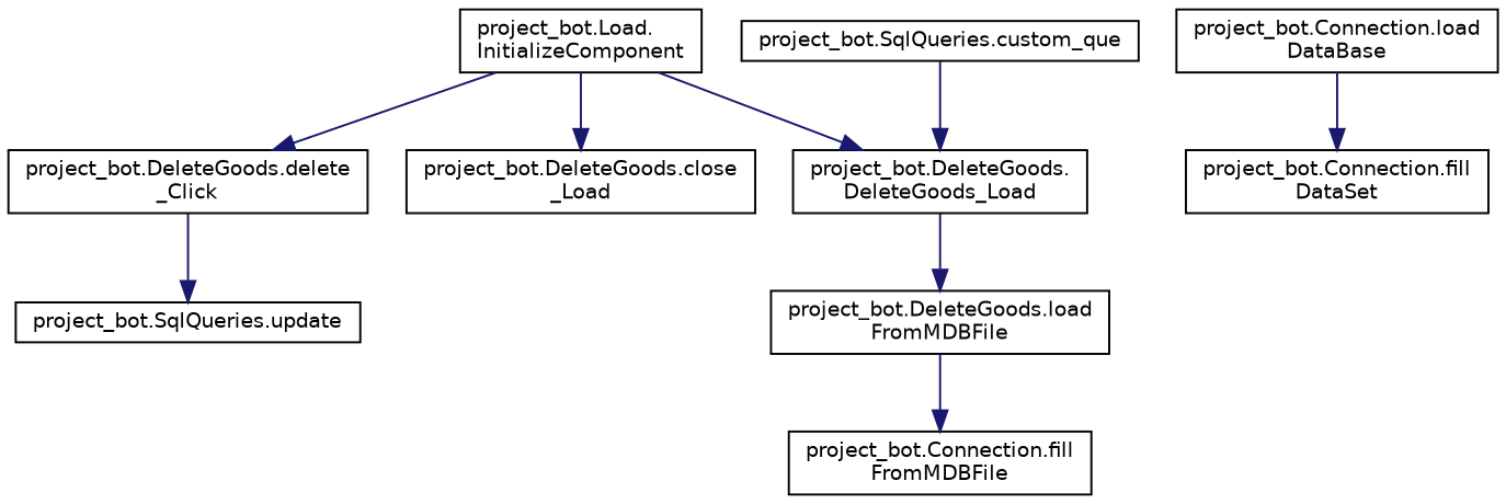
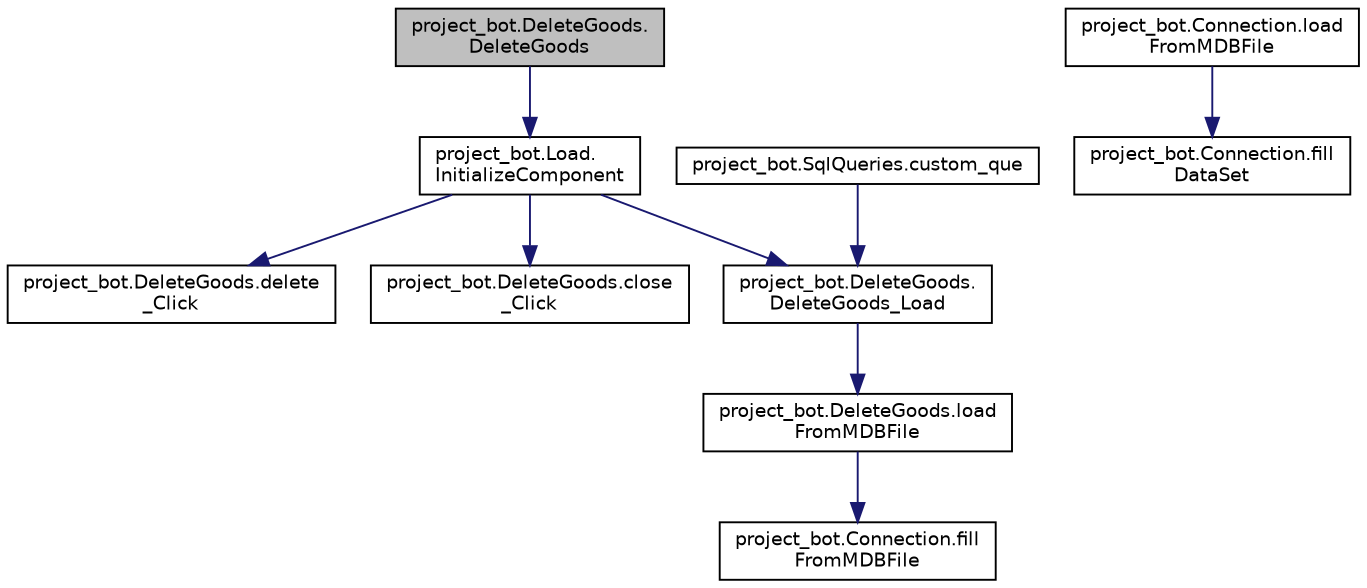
  digraph {
    rankdir=TB
    node [color=black fillcolor=white fontname=Helvetica fontsize=10 shape=record style=filled]
    edge [color=midnightblue fontname=Helvetica fontsize=10 labelfontname=Helvetica labelfontsize=10 style=solid]
+   n1 [fillcolor=grey75 fontcolor=black height=0.2 label="project_bot.DeleteGoods.\lDeleteGoods" width=0.4]
    n2 [height=0.2 label="project_bot.Load.\lInitializeComponent" width=0.4]
    n3 [height=0.2 label="project_bot.DeleteGoods.delete\l_Click" width=0.4]
-   n4 [height=0.2 label="project_bot.DeleteGoods.close\l_Load" width=0.4]
+   n4 [height=0.2 label="project_bot.DeleteGoods.close\l_Click" width=0.4]
    n5 [height=0.2 label="project_bot.DeleteGoods.\lDeleteGoods_Load" width=0.4]
-   n6 [height=0.2 label="project_bot.SqlQueries.update" width=0.4]
    n7 [height=0.2 label="project_bot.DeleteGoods.load\lFromMDBFile" width=0.4]
    n8 [height=0.2 label="project_bot.Connection.fill\lFromMDBFile" width=0.4]
    n9 [height=0.2 label="project_bot.SqlQueries.custom_que" width=0.4]
    n10 [height=0.2 label="project_bot.Connection.fill\lDataSet" width=0.4]
-   n11 [height=0.2 label="project_bot.Connection.load\lDataBase" width=0.4]
+   n11 [height=0.2 label="project_bot.Connection.load\lFromMDBFile" width=0.4]
+   n1 -> n2
    n2 -> n3
    n2 -> n4
    n2 -> n5
-   n3 -> n6
    n5 -> n7
    n7 -> n8
    n9 -> n5
    n11 -> n10
  }
